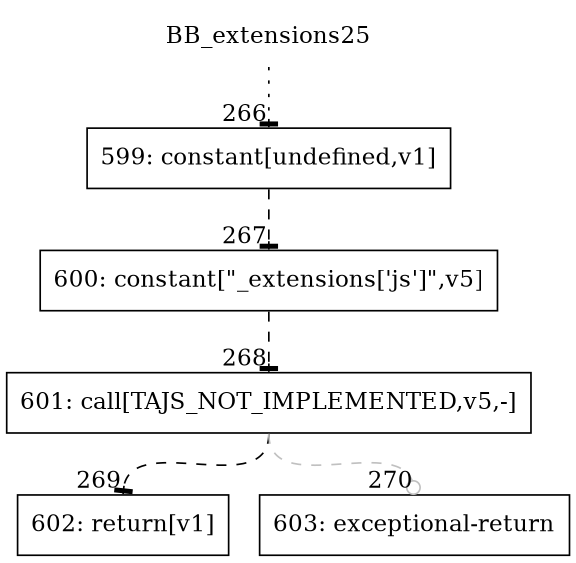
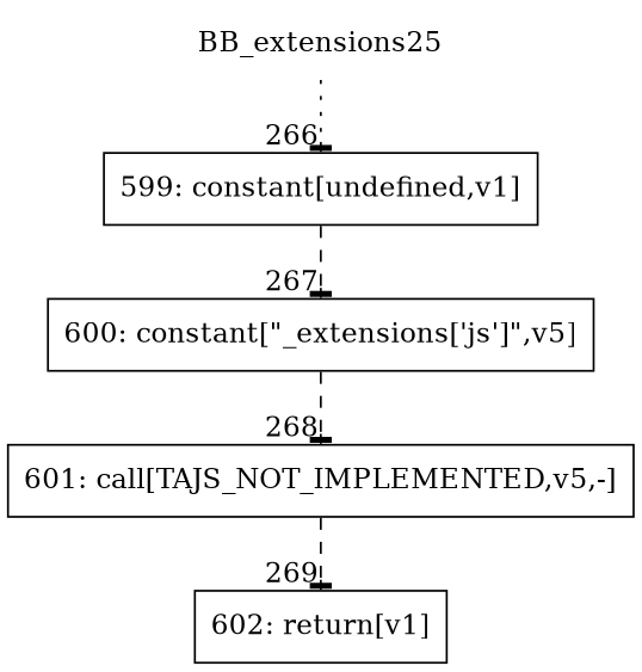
  digraph {
    rankdir=TD
    node [shape=record]
    edge [arrowhead=tee headport=n style=dashed tailport=s]
    n1 [label=BB_extensions25 shape=none]
    n2 [label="{599: constant[undefined,v1]}"]
    n3 [label="{600: constant[\"_extensions['js']\",v5]}"]
    n4 [label="{601: call[TAJS_NOT_IMPLEMENTED,v5,-]}"]
    n5 [label="{602: return[v1]}"]
-   n6 [label="{603: exceptional-return}"]
    n1 -> n2 [headlabel="    266" style=dotted]
    n2 -> n3 [headlabel="      267"]
    n3 -> n4 [headlabel="      268"]
    n4 -> n5 [headlabel="      269"]
-   n4 -> n6 [arrowhead=odot color=gray headlabel="      270"]
  }
